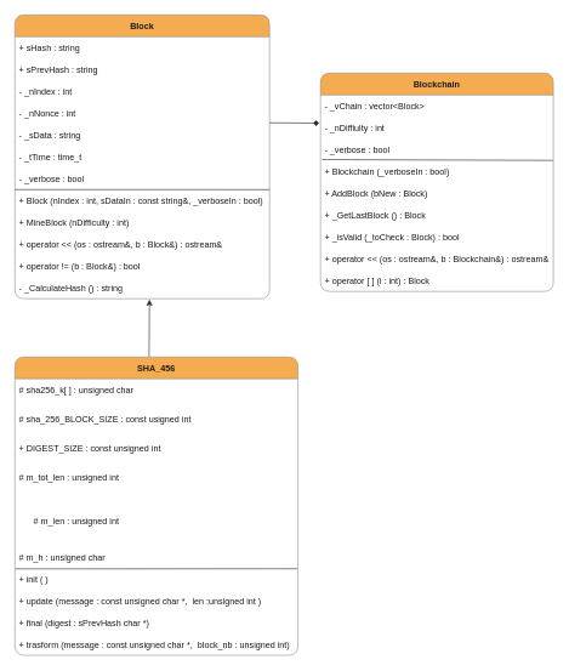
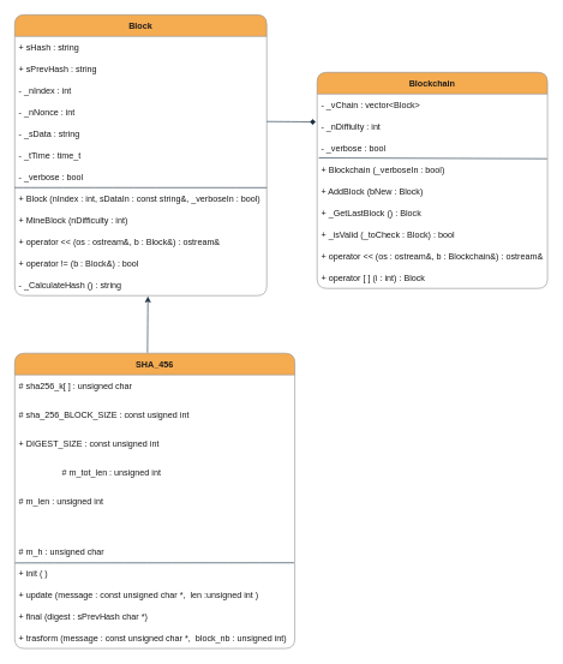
  <mxCell id="0" />
  <mxCell id="1" parent="0" />
  <mxCell id="2" value="Block" style="swimlane;fontStyle=1;childLayout=stackLayout;horizontal=1;startSize=30;horizontalStack=0;resizeParent=1;resizeParentMax=0;resizeLast=0;collapsible=1;marginBottom=0;fillColor=#F5AB50;strokeColor=#909090;fontColor=#1A1A1A;rounded=1;" parent="1" vertex="1"><mxGeometry x="20" y="20" width="350" height="390" as="geometry" /></mxCell>
  <mxCell id="3" value="+ sHash : string" style="text;strokeColor=none;fillColor=none;align=left;verticalAlign=middle;spacingLeft=4;spacingRight=4;overflow=hidden;points=[[0,0.5],[1,0.5]];portConstraint=eastwest;rotatable=0;fontColor=#1A1A1A;rounded=1;" parent="2" vertex="1"><mxGeometry y="30" width="350" height="30" as="geometry" /></mxCell>
  <mxCell id="4" value="+ sPrevHash : string" style="text;strokeColor=none;fillColor=none;align=left;verticalAlign=middle;spacingLeft=4;spacingRight=4;overflow=hidden;points=[[0,0.5],[1,0.5]];portConstraint=eastwest;rotatable=0;fontColor=#1A1A1A;rounded=1;" vertex="1" parent="2"><mxGeometry y="60" width="350" height="30" as="geometry" /></mxCell>
  <mxCell id="5" value="- _nIndex : int" style="text;strokeColor=none;fillColor=none;align=left;verticalAlign=middle;spacingLeft=4;spacingRight=4;overflow=hidden;points=[[0,0.5],[1,0.5]];portConstraint=eastwest;rotatable=0;fontColor=#1A1A1A;rounded=1;" parent="2" vertex="1"><mxGeometry y="90" width="350" height="30" as="geometry" /></mxCell>
  <mxCell id="6" value="- _nNonce : int" style="text;strokeColor=none;fillColor=none;align=left;verticalAlign=middle;spacingLeft=4;spacingRight=4;overflow=hidden;points=[[0,0.5],[1,0.5]];portConstraint=eastwest;rotatable=0;fontColor=#1A1A1A;rounded=1;" parent="2" vertex="1"><mxGeometry y="120" width="350" height="30" as="geometry" /></mxCell>
  <mxCell id="7" value="- _sData : string" style="text;strokeColor=none;fillColor=none;align=left;verticalAlign=middle;spacingLeft=4;spacingRight=4;overflow=hidden;points=[[0,0.5],[1,0.5]];portConstraint=eastwest;rotatable=0;fontColor=#1A1A1A;rounded=1;" parent="2" vertex="1"><mxGeometry y="150" width="350" height="30" as="geometry" /></mxCell>
  <mxCell id="8" value="- _tTime : time_t" style="text;strokeColor=none;fillColor=none;align=left;verticalAlign=middle;spacingLeft=4;spacingRight=4;overflow=hidden;points=[[0,0.5],[1,0.5]];portConstraint=eastwest;rotatable=0;fontColor=#1A1A1A;rounded=1;" parent="2" vertex="1"><mxGeometry y="180" width="350" height="30" as="geometry" /></mxCell>
  <mxCell id="9" value="- _verbose : bool" style="text;strokeColor=none;fillColor=none;align=left;verticalAlign=middle;spacingLeft=4;spacingRight=4;overflow=hidden;points=[[0,0.5],[1,0.5]];portConstraint=eastwest;rotatable=0;fontColor=#1A1A1A;rounded=1;" vertex="1" parent="2"><mxGeometry y="210" width="350" height="30" as="geometry" /></mxCell>
  <mxCell id="10" value="" style="endArrow=none;html=1;entryX=1;entryY=0.002;entryDx=0;entryDy=0;entryPerimeter=0;labelBackgroundColor=#EEEEEE;strokeColor=#182E3E;fontColor=#1A1A1A;curved=1;" parent="2" edge="1" target="11"><mxGeometry width="50" height="50" relative="1" as="geometry"><mxPoint y="240" as="sourcePoint" /><mxPoint x="260" y="240" as="targetPoint" /></mxGeometry></mxCell>
  <mxCell id="11" value="+ Block (nIndex : int, sDataIn : const string&amp;, _verboseIn : bool)" style="text;strokeColor=none;fillColor=none;align=left;verticalAlign=middle;spacingLeft=4;spacingRight=4;overflow=hidden;points=[[0,0.5],[1,0.5]];portConstraint=eastwest;rotatable=0;fontColor=#1A1A1A;rounded=1;" parent="2" vertex="1"><mxGeometry y="240" width="350" height="30" as="geometry" /></mxCell>
  <mxCell id="12" value="+ MineBlock (nDifficulty : int)" style="text;strokeColor=none;fillColor=none;align=left;verticalAlign=middle;spacingLeft=4;spacingRight=4;overflow=hidden;points=[[0,0.5],[1,0.5]];portConstraint=eastwest;rotatable=0;fontColor=#1A1A1A;rounded=1;" parent="2" vertex="1"><mxGeometry y="270" width="350" height="30" as="geometry" /></mxCell>
  <mxCell id="13" value="+ operator &lt;&lt; (os : ostream&amp;, b : Block&amp;) : ostream&amp; " style="text;strokeColor=none;fillColor=none;align=left;verticalAlign=middle;spacingLeft=4;spacingRight=4;overflow=hidden;points=[[0,0.5],[1,0.5]];portConstraint=eastwest;rotatable=0;fontColor=#1A1A1A;rounded=1;" vertex="1" parent="2"><mxGeometry y="300" width="350" height="30" as="geometry" /></mxCell>
  <mxCell id="14" value="+ operator != (b : Block&amp;) : bool" style="text;strokeColor=none;fillColor=none;align=left;verticalAlign=middle;spacingLeft=4;spacingRight=4;overflow=hidden;points=[[0,0.5],[1,0.5]];portConstraint=eastwest;rotatable=0;fontColor=#1A1A1A;rounded=1;" parent="2" vertex="1"><mxGeometry y="330" width="350" height="30" as="geometry" /></mxCell>
  <mxCell id="15" value="- _CalculateHash () : string" style="text;strokeColor=none;fillColor=none;align=left;verticalAlign=middle;spacingLeft=4;spacingRight=4;overflow=hidden;points=[[0,0.5],[1,0.5]];portConstraint=eastwest;rotatable=0;fontColor=#1A1A1A;rounded=1;" parent="2" vertex="1"><mxGeometry y="360" width="350" height="30" as="geometry" /></mxCell>
  <mxCell id="16" value="Blockchain" style="swimlane;fontStyle=1;childLayout=stackLayout;horizontal=1;startSize=30;horizontalStack=0;resizeParent=1;resizeParentMax=0;resizeLast=0;collapsible=1;marginBottom=0;fillColor=#F5AB50;strokeColor=#909090;fontColor=#1A1A1A;rounded=1;" parent="1" vertex="1"><mxGeometry x="440" y="100" width="320" height="300" as="geometry" /></mxCell>
  <mxCell id="17" value="- _vChain : vector&lt;Block&gt;" style="text;strokeColor=none;fillColor=none;align=left;verticalAlign=middle;spacingLeft=4;spacingRight=4;overflow=hidden;points=[[0,0.5],[1,0.5]];portConstraint=eastwest;rotatable=0;fontColor=#1A1A1A;rounded=1;" vertex="1" parent="16"><mxGeometry y="30" width="320" height="30" as="geometry" /></mxCell>
  <mxCell id="18" value="- _nDiffiulty : int" style="text;strokeColor=none;fillColor=none;align=left;verticalAlign=middle;spacingLeft=4;spacingRight=4;overflow=hidden;points=[[0,0.5],[1,0.5]];portConstraint=eastwest;rotatable=0;fontColor=#1A1A1A;rounded=1;" parent="16" vertex="1"><mxGeometry y="60" width="320" height="30" as="geometry" /></mxCell>
  <mxCell id="19" value="- _verbose : bool" style="text;strokeColor=none;fillColor=none;align=left;verticalAlign=middle;spacingLeft=4;spacingRight=4;overflow=hidden;points=[[0,0.5],[1,0.5]];portConstraint=eastwest;rotatable=0;fontColor=#1A1A1A;rounded=1;" parent="16" vertex="1"><mxGeometry y="90" width="320" height="30" as="geometry" /></mxCell>
  <mxCell id="20" value="+ Blockchain (_verboseIn : bool)" style="text;strokeColor=none;fillColor=none;align=left;verticalAlign=middle;spacingLeft=4;spacingRight=4;overflow=hidden;points=[[0,0.5],[1,0.5]];portConstraint=eastwest;rotatable=0;fontColor=#1A1A1A;rounded=1;" parent="16" vertex="1"><mxGeometry y="120" width="320" height="30" as="geometry" /></mxCell>
  <mxCell id="21" value="+ AddBlock (bNew : Block)" style="text;strokeColor=none;fillColor=none;align=left;verticalAlign=middle;spacingLeft=4;spacingRight=4;overflow=hidden;points=[[0,0.5],[1,0.5]];portConstraint=eastwest;rotatable=0;fontColor=#1A1A1A;rounded=1;" parent="16" vertex="1"><mxGeometry y="150" width="320" height="30" as="geometry" /></mxCell>
  <mxCell id="22" value="+ _GetLastBlock () : Block" style="text;strokeColor=none;fillColor=none;align=left;verticalAlign=middle;spacingLeft=4;spacingRight=4;overflow=hidden;points=[[0,0.5],[1,0.5]];portConstraint=eastwest;rotatable=0;fontColor=#1A1A1A;rounded=1;" parent="16" vertex="1"><mxGeometry y="180" width="320" height="30" as="geometry" /></mxCell>
  <mxCell id="23" value="+ _isValid (_toCheck : Block) : bool" style="text;strokeColor=none;fillColor=none;align=left;verticalAlign=middle;spacingLeft=4;spacingRight=4;overflow=hidden;points=[[0,0.5],[1,0.5]];portConstraint=eastwest;rotatable=0;fontColor=#1A1A1A;rounded=1;" vertex="1" parent="16"><mxGeometry y="210" width="320" height="30" as="geometry" /></mxCell>
  <mxCell id="24" value="+ operator &lt;&lt; (os : ostream&amp;, b : Blockchain&amp;) : ostream&amp; " style="text;strokeColor=none;fillColor=none;align=left;verticalAlign=middle;spacingLeft=4;spacingRight=4;overflow=hidden;points=[[0,0.5],[1,0.5]];portConstraint=eastwest;rotatable=0;fontColor=#1A1A1A;rounded=1;" vertex="1" parent="16"><mxGeometry y="240" width="320" height="30" as="geometry" /></mxCell>
  <mxCell id="25" value="" style="endArrow=none;html=1;entryX=0.007;entryY=-0.042;entryDx=0;entryDy=0;entryPerimeter=0;exitX=0.998;exitY=0.997;exitDx=0;exitDy=0;exitPerimeter=0;labelBackgroundColor=#EEEEEE;strokeColor=#182E3E;fontColor=#1A1A1A;curved=1;" parent="16" target="20" edge="1" source="19"><mxGeometry width="50" height="50" relative="1" as="geometry"><mxPoint x="280" y="89" as="sourcePoint" /><mxPoint x="40" y="160" as="targetPoint" /></mxGeometry></mxCell>
  <mxCell id="26" value="+ operator [ ] (i : int) : Block " style="text;strokeColor=none;fillColor=none;align=left;verticalAlign=middle;spacingLeft=4;spacingRight=4;overflow=hidden;points=[[0,0.5],[1,0.5]];portConstraint=eastwest;rotatable=0;fontColor=#1A1A1A;rounded=1;" vertex="1" parent="16"><mxGeometry y="270" width="320" height="30" as="geometry" /></mxCell>
  <mxCell id="27" value="" style="endArrow=diamond;html=1;exitX=1;exitY=-0.058;exitDx=0;exitDy=0;exitPerimeter=0;entryX=-0.006;entryY=0.293;entryDx=0;entryDy=0;entryPerimeter=0;labelBackgroundColor=#EEEEEE;strokeColor=#182E3E;fontColor=#1A1A1A;curved=1;" parent="1" source="7" target="18" edge="1"><mxGeometry width="50" height="50" relative="1" as="geometry"><mxPoint x="420" y="350" as="sourcePoint" /><mxPoint x="390" y="168" as="targetPoint" /></mxGeometry></mxCell>
  <mxCell id="28" value="SHA_456" style="swimlane;startSize=30;fillColor=#F5AB50;strokeColor=#909090;fontColor=#1A1A1A;rounded=1;" parent="1" vertex="1"><mxGeometry x="20" y="490" width="389" height="410" as="geometry" /></mxCell>
  <mxCell id="29" value="# sha256_k[ ] : unsigned char" style="text;strokeColor=none;fillColor=none;align=left;verticalAlign=middle;spacingLeft=4;spacingRight=4;overflow=hidden;points=[[0,0.5],[1,0.5]];portConstraint=eastwest;rotatable=0;fontColor=#1A1A1A;rounded=1;" parent="28" vertex="1"><mxGeometry y="30" width="260" height="30" as="geometry" /></mxCell>
  <mxCell id="30" value="# sha_256_BLOCK_SIZE : const usigned int" style="text;strokeColor=none;fillColor=none;align=left;verticalAlign=middle;spacingLeft=4;spacingRight=4;overflow=hidden;points=[[0,0.5],[1,0.5]];portConstraint=eastwest;rotatable=0;fontColor=#1A1A1A;rounded=1;" parent="28" vertex="1"><mxGeometry y="70" width="260" height="30" as="geometry" /></mxCell>
  <mxCell id="31" value="+ DIGEST_SIZE : const unsigned int" style="text;strokeColor=none;fillColor=none;align=left;verticalAlign=middle;spacingLeft=4;spacingRight=4;overflow=hidden;points=[[0,0.5],[1,0.5]];portConstraint=eastwest;rotatable=0;fontColor=#1A1A1A;rounded=1;" parent="28" vertex="1"><mxGeometry y="110" width="260" height="30" as="geometry" /></mxCell>
- <mxCell id="32" value="# m_tot_len : unsigned int" style="text;strokeColor=none;fillColor=none;align=left;verticalAlign=middle;spacingLeft=4;spacingRight=4;overflow=hidden;points=[[0,0.5],[1,0.5]];portConstraint=eastwest;rotatable=0;fontColor=#1A1A1A;rounded=1;" parent="28" vertex="1"><mxGeometry y="150" width="260" height="30" as="geometry" /></mxCell>
- <mxCell id="33" value="# m_len : unsigned int" style="text;strokeColor=none;fillColor=none;align=left;verticalAlign=middle;spacingLeft=4;spacingRight=4;overflow=hidden;points=[[0,0.5],[1,0.5]];portConstraint=eastwest;rotatable=0;fontColor=#1A1A1A;rounded=1;" parent="28" vertex="1"><mxGeometry x="20" y="210" width="260" height="30" as="geometry" /></mxCell>
+ <mxCell id="32" value="# m_tot_len : unsigned int" style="text;strokeColor=none;fillColor=none;align=left;verticalAlign=middle;spacingLeft=4;spacingRight=4;overflow=hidden;points=[[0,0.5],[1,0.5]];portConstraint=eastwest;rotatable=0;fontColor=#1A1A1A;rounded=1;" parent="28" vertex="1"><mxGeometry x="60" y="150" width="260" height="30" as="geometry" /></mxCell>
+ <mxCell id="33" value="# m_len : unsigned int" style="text;strokeColor=none;fillColor=none;align=left;verticalAlign=middle;spacingLeft=4;spacingRight=4;overflow=hidden;points=[[0,0.5],[1,0.5]];portConstraint=eastwest;rotatable=0;fontColor=#1A1A1A;rounded=1;" parent="28" vertex="1"><mxGeometry y="190" width="260" height="30" as="geometry" /></mxCell>
  <mxCell id="34" value="# m_h : unsigned char" style="text;strokeColor=none;fillColor=none;align=left;verticalAlign=middle;spacingLeft=4;spacingRight=4;overflow=hidden;points=[[0,0.5],[1,0.5]];portConstraint=eastwest;rotatable=0;fontColor=#1A1A1A;rounded=1;" parent="28" vertex="1"><mxGeometry y="260" width="260" height="30" as="geometry" /></mxCell>
  <mxCell id="35" value="" style="endArrow=none;html=1;exitX=0.002;exitY=1.04;exitDx=0;exitDy=0;exitPerimeter=0;labelBackgroundColor=#EEEEEE;strokeColor=#182E3E;fontColor=#1A1A1A;curved=1;" parent="28" source="34" edge="1"><mxGeometry width="50" height="50" relative="1" as="geometry"><mxPoint x="310" y="420" as="sourcePoint" /><mxPoint x="388" y="291" as="targetPoint" /></mxGeometry></mxCell>
  <mxCell id="36" value="+ init ( )" style="text;strokeColor=none;fillColor=none;align=left;verticalAlign=middle;spacingLeft=4;spacingRight=4;overflow=hidden;points=[[0,0.5],[1,0.5]];portConstraint=eastwest;rotatable=0;fontColor=#1A1A1A;rounded=1;" parent="28" vertex="1"><mxGeometry y="290" width="260" height="30" as="geometry" /></mxCell>
  <mxCell id="37" value="+ update (message : const unsigned char *,  len :unsigned int )" style="text;strokeColor=none;fillColor=none;align=left;verticalAlign=middle;spacingLeft=4;spacingRight=4;overflow=hidden;points=[[0,0.5],[1,0.5]];portConstraint=eastwest;rotatable=0;fontStyle=0;fontColor=#1A1A1A;rounded=1;" parent="28" vertex="1"><mxGeometry y="320" width="377" height="30" as="geometry" /></mxCell>
  <mxCell id="38" value="+ final (digest : sPrevHash char *)" style="text;strokeColor=none;fillColor=none;align=left;verticalAlign=middle;spacingLeft=4;spacingRight=4;overflow=hidden;points=[[0,0.5],[1,0.5]];portConstraint=eastwest;rotatable=0;fontStyle=0;fontColor=#1A1A1A;rounded=1;" parent="28" vertex="1"><mxGeometry y="350" width="340" height="30" as="geometry" /></mxCell>
  <mxCell id="39" value="+ trasform (message : const unsigned char *,  block_nb : unsigned int)" style="text;strokeColor=none;fillColor=none;align=left;verticalAlign=middle;spacingLeft=4;spacingRight=4;overflow=hidden;points=[[0,0.5],[1,0.5]];portConstraint=eastwest;rotatable=0;fontStyle=0;fontColor=#1A1A1A;rounded=1;" parent="28" vertex="1"><mxGeometry y="380" width="389" height="30" as="geometry" /></mxCell>
  <mxCell id="40" value="" style="endArrow=classic;html=1;exitX=0.474;exitY=-0.002;exitDx=0;exitDy=0;exitPerimeter=0;labelBackgroundColor=#EEEEEE;strokeColor=#182E3E;fontColor=#1A1A1A;curved=1;" parent="1" source="28" edge="1"><mxGeometry width="50" height="50" relative="1" as="geometry"><mxPoint x="142" y="550" as="sourcePoint" /><mxPoint x="205" y="411" as="targetPoint" /><Array as="points" /></mxGeometry></mxCell>
